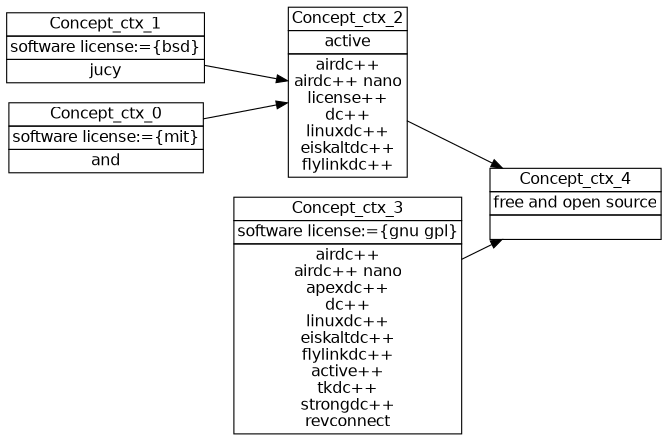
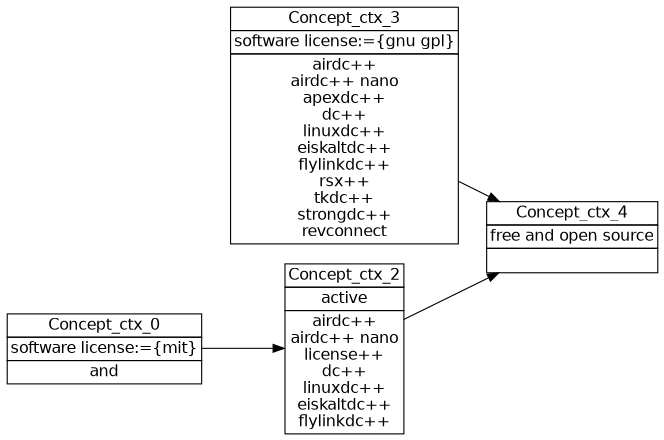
  digraph {
    nodesep=0.2
    rankdir=LR
    ranksep=0.3
    node [fontname="DejaVu Sans" margin="0.03,0.03" shape=none]
    edge [headport=p tailport=p]
-   n1 [label=<<table border="0" cellborder="1" cellspacing="0" port="p"><tr><td>Concept_ctx_1</td></tr><tr><td>software license:={bsd}<br/></td></tr><tr><td>jucy<br/></td></tr></table>>]
    n2 [label=<<table border="0" cellborder="1" cellspacing="0" port="p"><tr><td>Concept_ctx_2</td></tr><tr><td>active<br/></td></tr><tr><td>airdc++<br/>airdc++ nano<br/>license++<br/>dc++<br/>linuxdc++<br/>eiskaltdc++<br/>flylinkdc++<br/></td></tr></table>>]
    n3 [label=<<table border="0" cellborder="1" cellspacing="0" port="p"><tr><td>Concept_ctx_4</td></tr><tr><td>free and open source<br/></td></tr><tr><td><br/></td></tr></table>>]
-   n4 [label=<<table border="0" cellborder="1" cellspacing="0" port="p"><tr><td>Concept_ctx_3</td></tr><tr><td>software license:={gnu gpl}<br/></td></tr><tr><td>airdc++<br/>airdc++ nano<br/>apexdc++<br/>dc++<br/>linuxdc++<br/>eiskaltdc++<br/>flylinkdc++<br/>active++<br/>tkdc++<br/>strongdc++<br/>revconnect<br/></td></tr></table>>]
+   n4 [label=<<table border="0" cellborder="1" cellspacing="0" port="p"><tr><td>Concept_ctx_3</td></tr><tr><td>software license:={gnu gpl}<br/></td></tr><tr><td>airdc++<br/>airdc++ nano<br/>apexdc++<br/>dc++<br/>linuxdc++<br/>eiskaltdc++<br/>flylinkdc++<br/>rsx++<br/>tkdc++<br/>strongdc++<br/>revconnect<br/></td></tr></table>>]
    n5 [label=<<table border="0" cellborder="1" cellspacing="0" port="p"><tr><td>Concept_ctx_0</td></tr><tr><td>software license:={mit}<br/></td></tr><tr><td>and<br/></td></tr></table>>]
-   n1 -> n2
    n2 -> n3
    n4 -> n3
    n5 -> n2
  }
